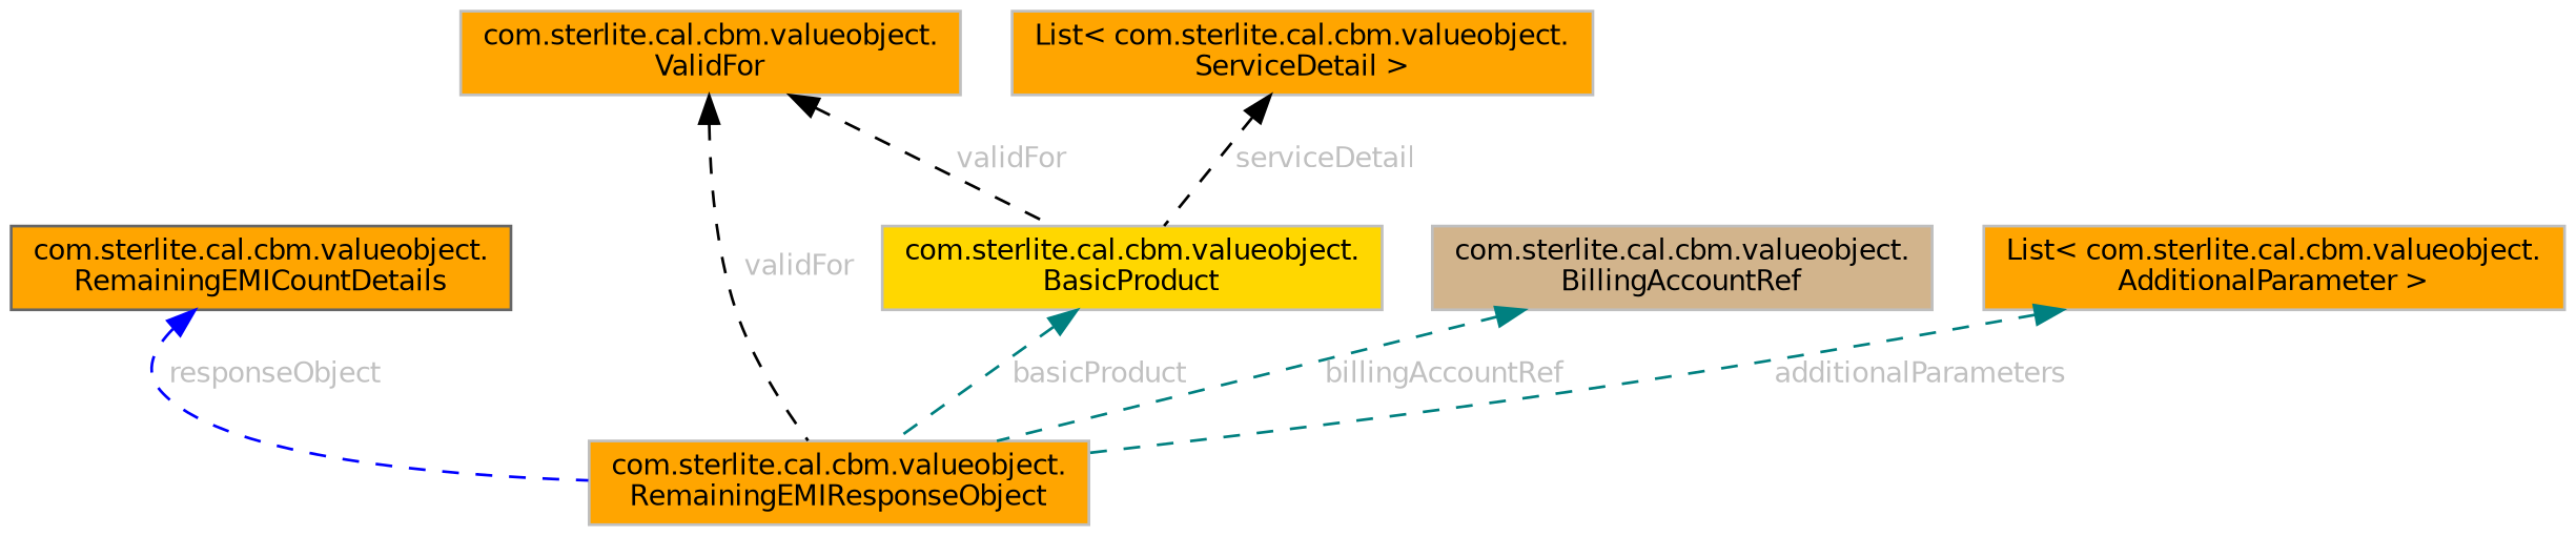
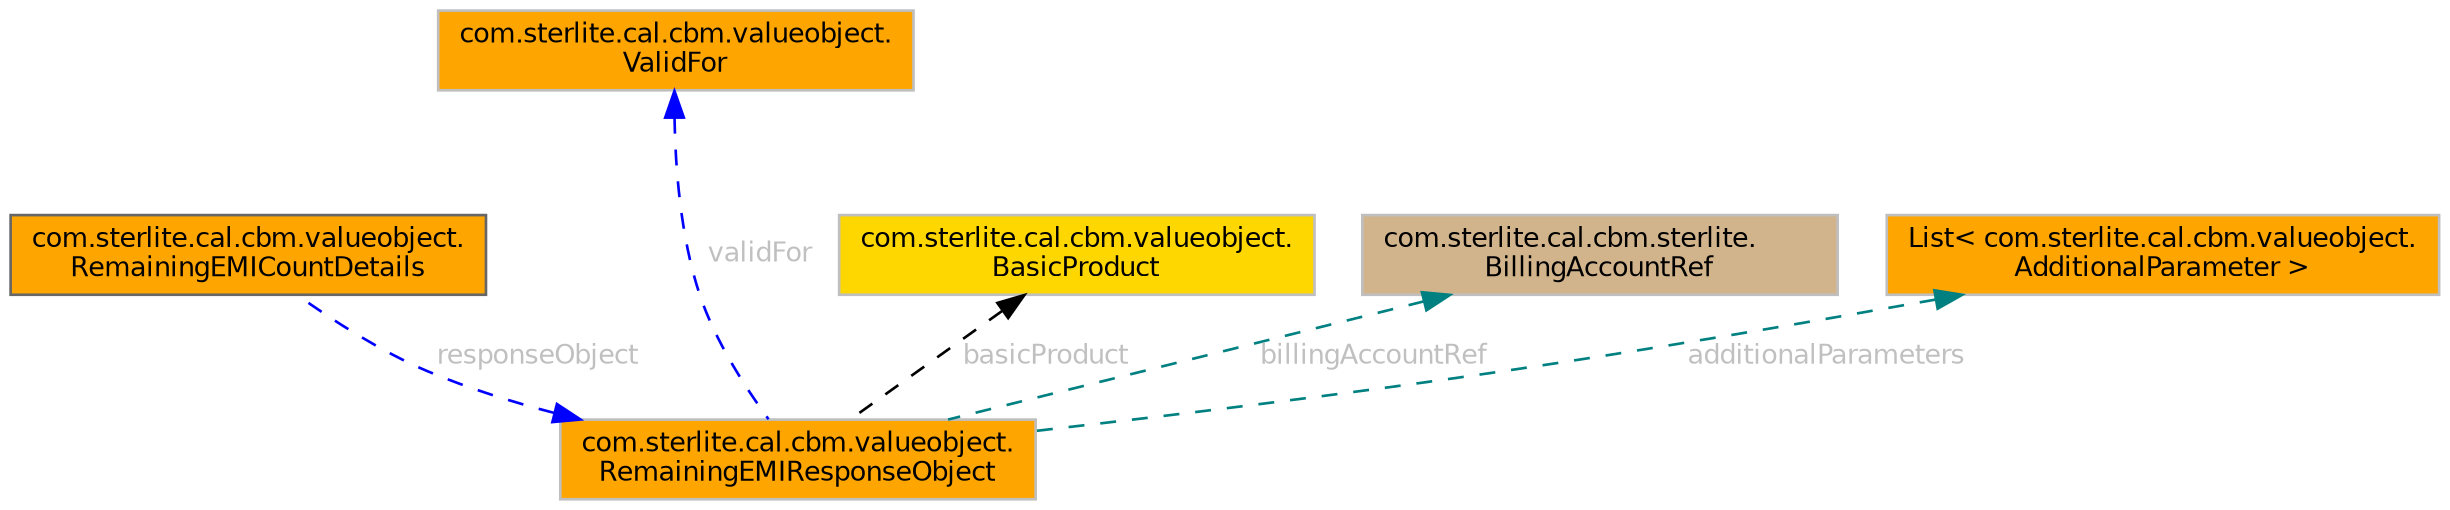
  digraph {
    fontname="DejaVu Sans"
    rankdir=TB
    node [color=grey75 fillcolor=orange fontname="DejaVu Sans" fontsize=10 shape=box style=filled]
    edge [color=black dir=back fontcolor=grey fontname="DejaVu Sans" fontsize=10 labelfontname=Helvetica labelfontsize=10 style=dashed]
    n1 [color=gray40 fontcolor=black height=0.2 label="com.sterlite.cal.cbm.valueobject.\lRemainingEMICountDetails" width=0.4]
    n2 [height=0.2 label="com.sterlite.cal.cbm.valueobject.\lRemainingEMIResponseObject" width=0.4]
    n3 [height=0.2 label="com.sterlite.cal.cbm.valueobject.\lValidFor" width=0.4]
    n4 [fillcolor=gold height=0.2 label="com.sterlite.cal.cbm.valueobject.\lBasicProduct" width=0.4]
-   n5 [fillcolor=tan height=0.2 label="com.sterlite.cal.cbm.valueobject.\lBillingAccountRef" width=0.4]
-   n6 [height=0.2 label="List\< com.sterlite.cal.cbm.valueobject.\lServiceDetail \>" width=0.4]
+   n5 [fillcolor=tan height=0.2 label="com.sterlite.cal.cbm.sterlite.\lBillingAccountRef" width=0.4]
    n7 [height=0.2 label="List\< com.sterlite.cal.cbm.valueobject.\lAdditionalParameter \>" width=0.4]
-   n1 -> n2 [color=blue label=" responseObject"]
-   n3 -> n2 [label=" validFor"]
-   n3 -> n4 [label=" validFor"]
-   n4 -> n2 [color=teal label=" basicProduct"]
+   n2 -> n1 [color=blue label=" responseObject"]
+   n3 -> n2 [color=blue label=" validFor"]
+   n4 -> n2 [label=" basicProduct"]
    n5 -> n2 [color=teal label=" billingAccountRef"]
-   n6 -> n4 [label=" serviceDetail"]
    n7 -> n2 [color=teal label=" additionalParameters"]
  }
